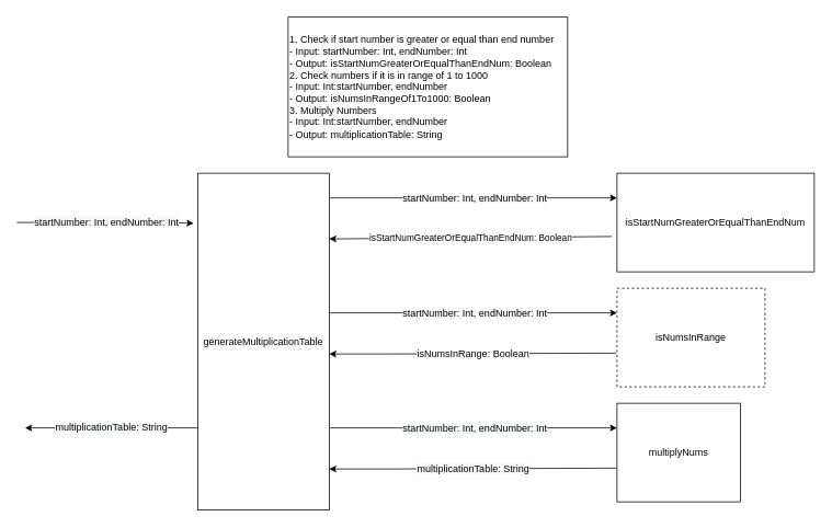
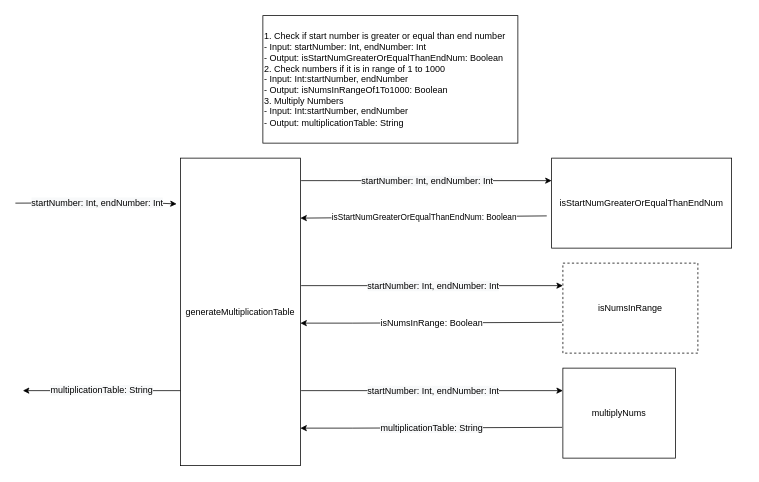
  <mxCell id="0" />
  <mxCell id="1" parent="0" />
  <mxCell id="2" value="" style="endArrow=classic;html=1;rounded=0;entryX=-0.031;entryY=0.149;entryDx=0;entryDy=0;entryPerimeter=0;" parent="1" target="4" edge="1"><mxGeometry relative="1" as="geometry"><mxPoint x="20" y="270" as="sourcePoint" /><mxPoint x="230" y="269.5" as="targetPoint" /><Array as="points"><mxPoint x="170" y="269.5" /><mxPoint x="210" y="270" /></Array></mxGeometry></mxCell>
  <mxCell id="3" value="&lt;span style=&quot;font-size: 12px; text-align: left; background-color: rgb(248, 249, 250);&quot;&gt;startNumber: Int, endNumber: Int&lt;/span&gt;" style="edgeLabel;resizable=0;html=1;align=center;verticalAlign=middle;" parent="2" connectable="0" vertex="1"><mxGeometry relative="1" as="geometry"><mxPoint x="1" as="offset" /></mxGeometry></mxCell>
  <mxCell id="4" value="generateMultiplicationTable" style="rounded=0;whiteSpace=wrap;html=1;" parent="1" vertex="1"><mxGeometry x="240" y="210" width="160" height="410" as="geometry" /></mxCell>
  <mxCell id="5" value="&lt;span style=&quot;font-size: 12px; background-color: rgb(248, 249, 250);&quot;&gt;multiplicationTable: String&lt;/span&gt;" style="endArrow=classic;html=1;rounded=0;" parent="1" edge="1"><mxGeometry relative="1" as="geometry"><mxPoint x="240" y="520" as="sourcePoint" /><mxPoint x="30" y="520" as="targetPoint" /><Array as="points" /></mxGeometry></mxCell>
  <mxCell id="6" value="" style="endArrow=classic;html=1;rounded=0;entryX=0;entryY=0.25;entryDx=0;entryDy=0;" parent="1" target="8" edge="1"><mxGeometry relative="1" as="geometry"><mxPoint x="401" y="240" as="sourcePoint" /><mxPoint x="541" y="240" as="targetPoint" /><Array as="points"><mxPoint x="450" y="240" /></Array></mxGeometry></mxCell>
  <mxCell id="7" value="&lt;span style=&quot;font-size: 12px; text-align: left; background-color: rgb(248, 249, 250);&quot;&gt;startNumber: Int, endNumber: Int&lt;/span&gt;" style="edgeLabel;resizable=0;html=1;align=center;verticalAlign=middle;" parent="6" connectable="0" vertex="1"><mxGeometry relative="1" as="geometry" /></mxCell>
- <mxCell id="8" value="&lt;p style=&quot;line-height: 1.2;&quot;&gt;isStartNumGreaterOrEqualThanEndNum&lt;/p&gt;" style="rounded=0;whiteSpace=wrap;html=1;" parent="1" vertex="1"><mxGeometry x="750" y="210" width="240" height="120" as="geometry" /></mxCell>
+ <mxCell id="8" value="&lt;p style=&quot;line-height: 1.2;&quot;&gt;isStartNumGreaterOrEqualThanEndNum&lt;/p&gt;" style="rounded=0;whiteSpace=wrap;html=1;" parent="1" vertex="1"><mxGeometry x="735" y="210" width="240" height="120" as="geometry" /></mxCell>
  <mxCell id="9" value="isStartNumGreaterOrEqualThanEndNum: Boolean" style="endArrow=classic;html=1;rounded=0;exitX=-0.027;exitY=0.642;exitDx=0;exitDy=0;exitPerimeter=0;" parent="1" source="8" edge="1"><mxGeometry relative="1" as="geometry"><mxPoint x="540" y="290" as="sourcePoint" /><mxPoint x="400" y="290" as="targetPoint" /><Array as="points" /><mxPoint as="offset" /></mxGeometry></mxCell>
  <mxCell id="10" value="" style="endArrow=classic;html=1;rounded=0;entryX=0;entryY=0.25;entryDx=0;entryDy=0;" parent="1" target="12" edge="1"><mxGeometry relative="1" as="geometry"><mxPoint x="401" y="380" as="sourcePoint" /><mxPoint x="541" y="380" as="targetPoint" /><Array as="points"><mxPoint x="570" y="380" /></Array></mxGeometry></mxCell>
  <mxCell id="11" value="&lt;span style=&quot;font-size: 12px; text-align: left; background-color: rgb(248, 249, 250);&quot;&gt;startNumber: Int, endNumber: Int&lt;/span&gt;" style="edgeLabel;resizable=0;html=1;align=center;verticalAlign=middle;" parent="10" connectable="0" vertex="1"><mxGeometry relative="1" as="geometry" /></mxCell>
  <mxCell id="12" value="isNumsInRange" style="rounded=0;whiteSpace=wrap;html=1;dashed=1;" parent="1" vertex="1"><mxGeometry x="750" y="350" width="180" height="120" as="geometry" /></mxCell>
  <mxCell id="13" value="&lt;span style=&quot;font-size: 12px;&quot;&gt;isNumsInRange: Boolean&lt;/span&gt;" style="endArrow=classic;html=1;rounded=0;exitX=-0.007;exitY=0.658;exitDx=0;exitDy=0;exitPerimeter=0;" parent="1" source="12" edge="1"><mxGeometry relative="1" as="geometry"><mxPoint x="540" y="430" as="sourcePoint" /><mxPoint x="400" y="430" as="targetPoint" /><Array as="points"><mxPoint x="470" y="430" /></Array><mxPoint as="offset" /></mxGeometry></mxCell>
  <mxCell id="14" value="" style="endArrow=classic;html=1;rounded=0;entryX=0;entryY=0.25;entryDx=0;entryDy=0;" parent="1" target="16" edge="1"><mxGeometry relative="1" as="geometry"><mxPoint x="401" y="520" as="sourcePoint" /><mxPoint x="541" y="520" as="targetPoint" /></mxGeometry></mxCell>
  <mxCell id="15" value="&lt;span style=&quot;font-size: 12px; text-align: left; background-color: rgb(248, 249, 250);&quot;&gt;startNumber: Int, endNumber: Int&lt;/span&gt;" style="edgeLabel;resizable=0;html=1;align=center;verticalAlign=middle;" parent="14" connectable="0" vertex="1"><mxGeometry relative="1" as="geometry" /></mxCell>
  <mxCell id="16" value="multiplyNums" style="rounded=0;whiteSpace=wrap;html=1;" parent="1" vertex="1"><mxGeometry x="750" y="490" width="150" height="120" as="geometry" /></mxCell>
  <mxCell id="17" value="&lt;span style=&quot;font-size: 12px; background-color: rgb(248, 249, 250);&quot;&gt;multiplicationTable: String&lt;/span&gt;" style="endArrow=classic;html=1;rounded=0;exitX=-0.007;exitY=0.658;exitDx=0;exitDy=0;exitPerimeter=0;" parent="1" source="16" edge="1"><mxGeometry relative="1" as="geometry"><mxPoint x="540" y="570" as="sourcePoint" /><mxPoint x="400" y="570" as="targetPoint" /><Array as="points"><mxPoint x="470" y="570" /></Array><mxPoint as="offset" /></mxGeometry></mxCell>
  <mxCell id="18" value="&lt;div&gt;1. Check if start number is greater or equal than end number&lt;/div&gt;&lt;div&gt;&lt;span style=&quot;&quot;&gt;&#09;&lt;/span&gt;- Input: startNumber: Int, endNumber: Int&lt;/div&gt;&lt;div&gt;&lt;span style=&quot;&quot;&gt;&#09;&lt;/span&gt;- Output: isStartNumGreaterOrEqualThanEndNum: Boolean&lt;/div&gt;&lt;div&gt;2. Check numbers if it is in range of 1 to 1000&lt;/div&gt;&lt;div&gt;&lt;span style=&quot;&quot;&gt;&#09;&lt;/span&gt;- Input: Int:startNumber, endNumber&lt;/div&gt;&lt;div&gt;&lt;span style=&quot;&quot;&gt;&#09;&lt;/span&gt;- Output: isNumsInRangeOf1To1000: Boolean&lt;/div&gt;&lt;div&gt;3. Multiply Numbers&lt;/div&gt;&lt;div&gt;&lt;span style=&quot;&quot;&gt;&#09;&lt;/span&gt;- Input: Int:startNumber, endNumber&lt;/div&gt;&lt;div&gt;&lt;span style=&quot;&quot;&gt;&#09;&lt;/span&gt;- Output: multiplicationTable: String&lt;/div&gt;" style="rounded=0;whiteSpace=wrap;html=1;align=left;" parent="1" vertex="1"><mxGeometry x="350" y="20" width="340" height="170" as="geometry" /></mxCell>
